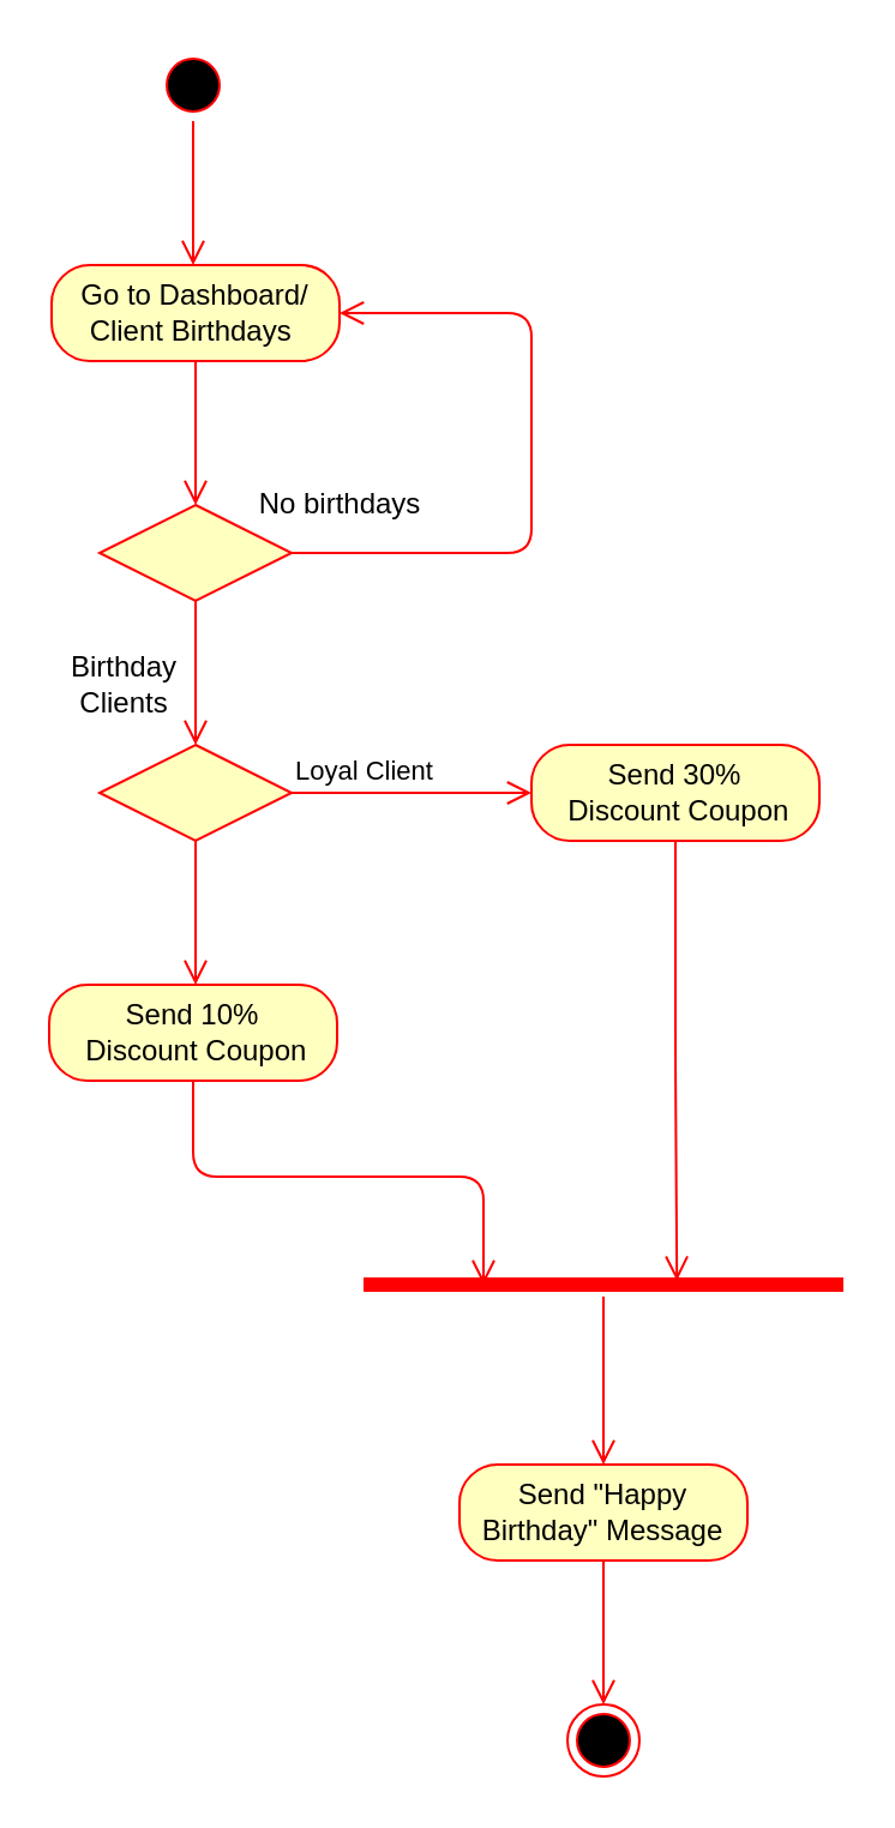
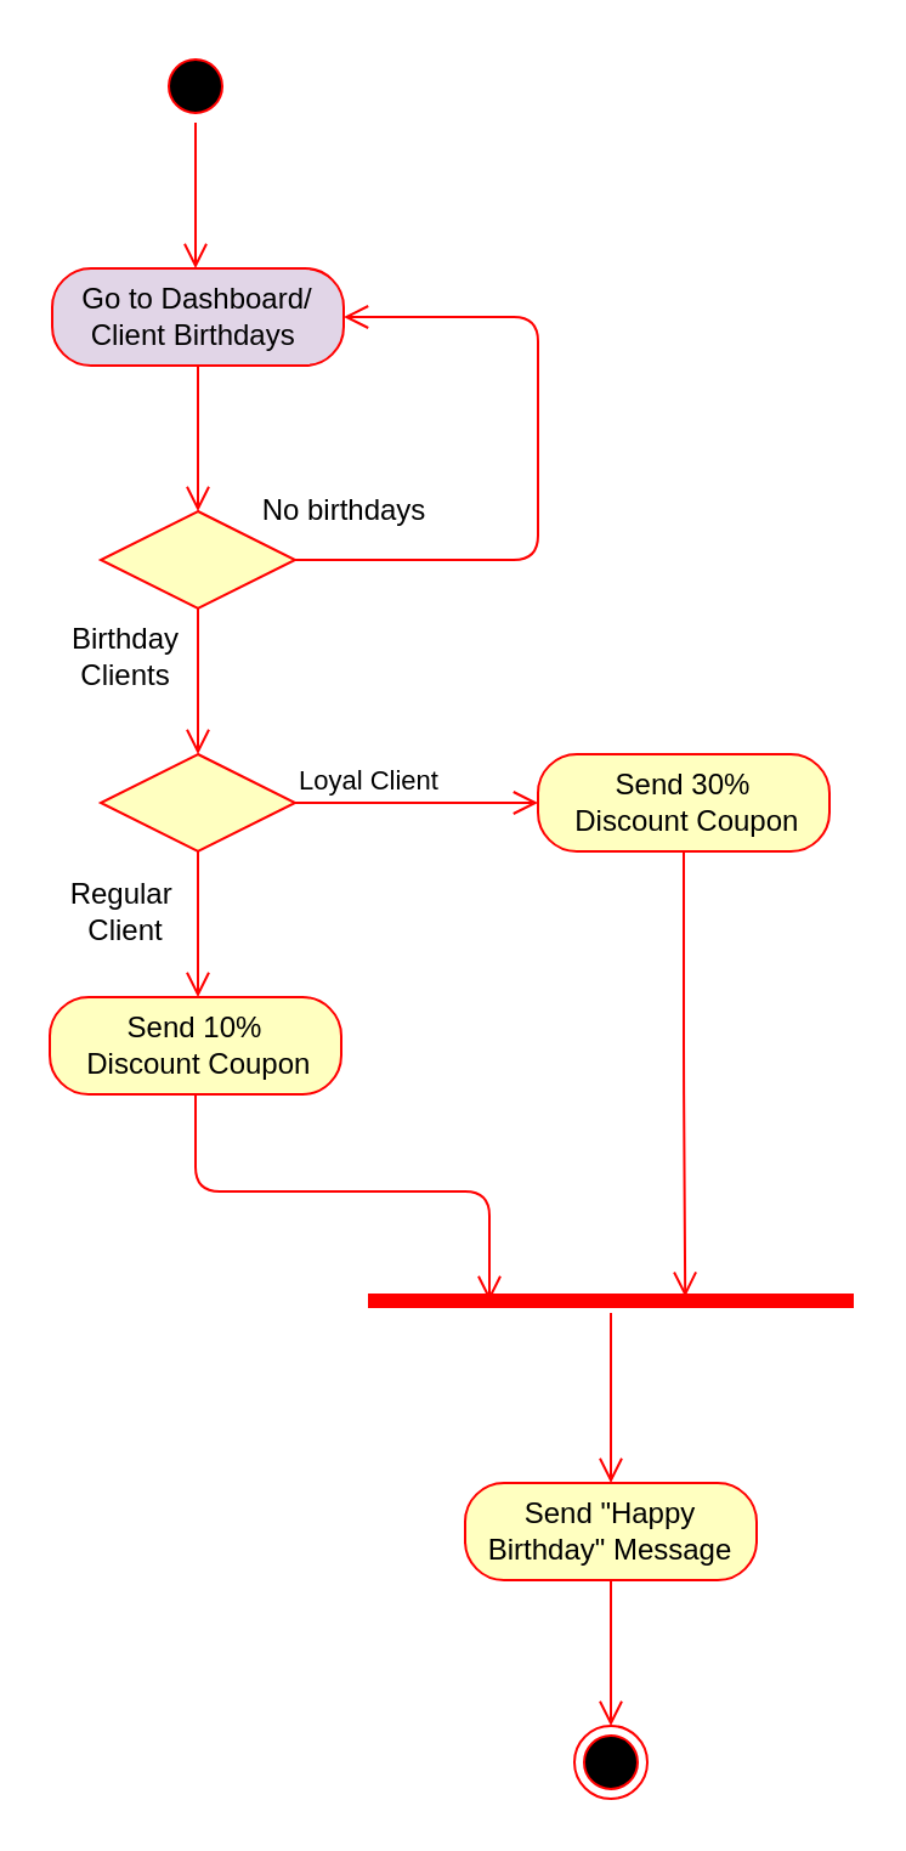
  <mxCell id="0" />
  <mxCell id="1" parent="0" />
  <mxCell id="2" value="" style="ellipse;html=1;shape=startState;fillColor=#000000;strokeColor=#ff0000;" vertex="1" parent="1"><mxGeometry x="65" y="20" width="30" height="30" as="geometry" /></mxCell>
  <mxCell id="3" value="" style="edgeStyle=orthogonalEdgeStyle;html=1;verticalAlign=bottom;endArrow=open;endSize=8;strokeColor=#ff0000;" edge="1" source="2" parent="1"><mxGeometry relative="1" as="geometry"><mxPoint x="80" y="110" as="targetPoint" /></mxGeometry></mxCell>
- <mxCell id="4" value="Go to Dashboard/ Client Birthdays&amp;nbsp;" style="rounded=1;whiteSpace=wrap;html=1;arcSize=40;fontColor=#000000;fillColor=#ffffc0;strokeColor=#ff0000;" vertex="1" parent="1"><mxGeometry x="21" y="110" width="120" height="40" as="geometry" /></mxCell>
+ <mxCell id="4" value="Go to Dashboard/ Client Birthdays&amp;nbsp;" style="rounded=1;whiteSpace=wrap;html=1;arcSize=40;fontColor=#000000;fillColor=#e1d5e7;strokeColor=#ff0000;" vertex="1" parent="1"><mxGeometry x="21" y="110" width="120" height="40" as="geometry" /></mxCell>
  <mxCell id="5" value="" style="edgeStyle=orthogonalEdgeStyle;html=1;verticalAlign=bottom;endArrow=open;endSize=8;strokeColor=#ff0000;" edge="1" source="4" parent="1"><mxGeometry relative="1" as="geometry"><mxPoint x="81" y="210" as="targetPoint" /></mxGeometry></mxCell>
  <mxCell id="6" value="" style="rhombus;whiteSpace=wrap;html=1;fillColor=#ffffc0;strokeColor=#ff0000;" vertex="1" parent="1"><mxGeometry x="41" y="210" width="80" height="40" as="geometry" /></mxCell>
  <mxCell id="7" value="" style="edgeStyle=orthogonalEdgeStyle;html=1;align=left;verticalAlign=bottom;endArrow=open;endSize=8;strokeColor=#ff0000;" edge="1" source="6" parent="1"><mxGeometry x="-1" relative="1" as="geometry"><mxPoint x="141" y="130" as="targetPoint" /><Array as="points"><mxPoint x="221" y="230" /><mxPoint x="221" y="130" /><mxPoint x="141" y="130" /></Array></mxGeometry></mxCell>
  <mxCell id="8" value="" style="edgeStyle=orthogonalEdgeStyle;html=1;align=left;verticalAlign=top;endArrow=open;endSize=8;strokeColor=#ff0000;" edge="1" source="6" parent="1"><mxGeometry x="-1" relative="1" as="geometry"><mxPoint x="81" y="310" as="targetPoint" /></mxGeometry></mxCell>
  <mxCell id="9" value="No birthdays" style="text;html=1;align=center;verticalAlign=middle;resizable=0;points=[];autosize=1;" vertex="1" parent="1"><mxGeometry x="101" y="200" width="80" height="20" as="geometry" /></mxCell>
- <mxCell id="10" value="Birthday&lt;br&gt;Clients" style="text;html=1;align=center;verticalAlign=middle;resizable=0;points=[];autosize=1;" vertex="1" parent="1"><mxGeometry x="21" y="270" width="60" height="30" as="geometry" /></mxCell>
+ <mxCell id="10" value="Birthday&lt;br&gt;Clients" style="text;html=1;align=center;verticalAlign=middle;resizable=0;points=[];autosize=1;" vertex="1" parent="1"><mxGeometry x="21" y="255" width="60" height="30" as="geometry" /></mxCell>
  <mxCell id="11" value="" style="rhombus;whiteSpace=wrap;html=1;fillColor=#ffffc0;strokeColor=#ff0000;" vertex="1" parent="1"><mxGeometry x="41" y="310" width="80" height="40" as="geometry" /></mxCell>
  <mxCell id="12" value="Loyal Client" style="edgeStyle=orthogonalEdgeStyle;html=1;align=left;verticalAlign=bottom;endArrow=open;endSize=8;strokeColor=#ff0000;" edge="1" source="11" parent="1"><mxGeometry x="-1" relative="1" as="geometry"><mxPoint x="221" y="330" as="targetPoint" /></mxGeometry></mxCell>
  <mxCell id="13" value="" style="edgeStyle=orthogonalEdgeStyle;html=1;align=left;verticalAlign=top;endArrow=open;endSize=8;strokeColor=#ff0000;" edge="1" source="11" parent="1"><mxGeometry x="1" y="-110" relative="1" as="geometry"><mxPoint x="81" y="410" as="targetPoint" /><mxPoint x="100" y="110" as="offset" /></mxGeometry></mxCell>
+ <mxCell id="14" value="Regular&amp;nbsp;&lt;br&gt;Client" style="text;html=1;align=center;verticalAlign=middle;resizable=0;points=[];autosize=1;" vertex="1" parent="1"><mxGeometry x="21" y="360" width="60" height="30" as="geometry" /></mxCell>
  <mxCell id="15" value="Send 30%&lt;br&gt;&amp;nbsp;Discount Coupon" style="rounded=1;whiteSpace=wrap;html=1;arcSize=40;fontColor=#000000;fillColor=#ffffc0;strokeColor=#ff0000;" vertex="1" parent="1"><mxGeometry x="221" y="310" width="120" height="40" as="geometry" /></mxCell>
  <mxCell id="16" value="" style="edgeStyle=orthogonalEdgeStyle;html=1;verticalAlign=bottom;endArrow=open;endSize=8;strokeColor=#ff0000;entryX=0.653;entryY=0.333;entryDx=0;entryDy=0;entryPerimeter=0;" edge="1" source="15" parent="1" target="19"><mxGeometry relative="1" as="geometry"><mxPoint x="281" y="410" as="targetPoint" /></mxGeometry></mxCell>
  <mxCell id="17" value="Send 10%&lt;br&gt;&amp;nbsp;Discount Coupon" style="rounded=1;whiteSpace=wrap;html=1;arcSize=40;fontColor=#000000;fillColor=#ffffc0;strokeColor=#ff0000;" vertex="1" parent="1"><mxGeometry x="20" y="410" width="120" height="40" as="geometry" /></mxCell>
  <mxCell id="18" value="" style="edgeStyle=orthogonalEdgeStyle;html=1;verticalAlign=bottom;endArrow=open;endSize=8;strokeColor=#ff0000;entryX=0.25;entryY=0.5;entryDx=0;entryDy=0;entryPerimeter=0;exitX=0.5;exitY=1;exitDx=0;exitDy=0;" edge="1" source="17" parent="1" target="19"><mxGeometry relative="1" as="geometry"><mxPoint x="80" y="510" as="targetPoint" /></mxGeometry></mxCell>
  <mxCell id="19" value="" style="shape=line;html=1;strokeWidth=6;strokeColor=#ff0000;" vertex="1" parent="1"><mxGeometry x="151" y="530" width="200" height="10" as="geometry" /></mxCell>
  <mxCell id="20" value="" style="edgeStyle=orthogonalEdgeStyle;html=1;verticalAlign=bottom;endArrow=open;endSize=8;strokeColor=#ff0000;" edge="1" source="19" parent="1"><mxGeometry relative="1" as="geometry"><mxPoint x="251" y="610" as="targetPoint" /></mxGeometry></mxCell>
  <mxCell id="21" value="Send &quot;Happy Birthday&quot; Message" style="rounded=1;whiteSpace=wrap;html=1;arcSize=40;fontColor=#000000;fillColor=#ffffc0;strokeColor=#ff0000;" vertex="1" parent="1"><mxGeometry x="191" y="610" width="120" height="40" as="geometry" /></mxCell>
  <mxCell id="22" value="" style="edgeStyle=orthogonalEdgeStyle;html=1;verticalAlign=bottom;endArrow=open;endSize=8;strokeColor=#ff0000;" edge="1" source="21" parent="1"><mxGeometry relative="1" as="geometry"><mxPoint x="251" y="710" as="targetPoint" /></mxGeometry></mxCell>
  <mxCell id="23" value="" style="ellipse;html=1;shape=endState;fillColor=#000000;strokeColor=#ff0000;" vertex="1" parent="1"><mxGeometry x="236" y="710" width="30" height="30" as="geometry" /></mxCell>
